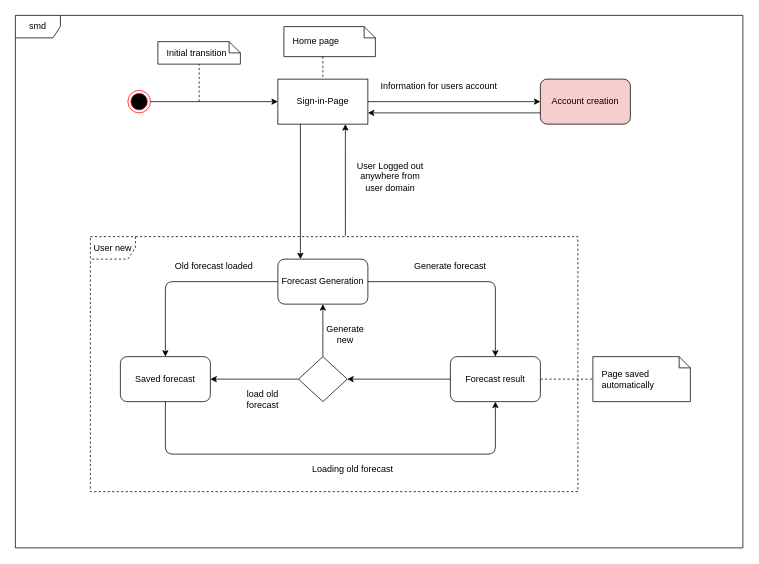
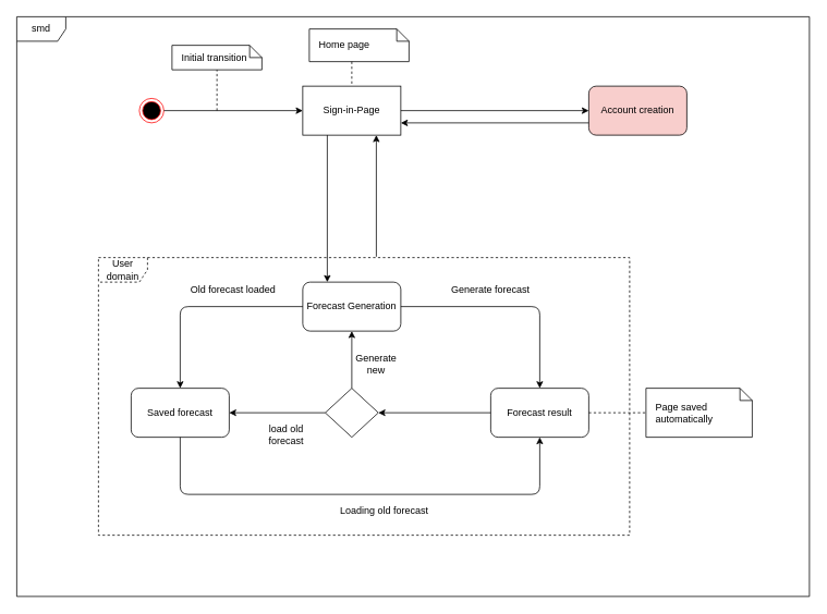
  <mxCell id="0" />
  <mxCell id="1" parent="0" />
  <mxCell id="2" value="smd" style="shape=umlFrame;whiteSpace=wrap;html=1;" vertex="1" parent="1"><mxGeometry x="20" y="20" width="970" height="710" as="geometry" /></mxCell>
  <mxCell id="3" value="" style="ellipse;html=1;shape=endState;fillColor=#000000;strokeColor=#ff0000;" vertex="1" parent="1"><mxGeometry x="170" y="120" width="30" height="30" as="geometry" /></mxCell>
  <mxCell id="4" value="" style="endArrow=classic;html=1;exitX=1;exitY=0.5;exitDx=0;exitDy=0;entryX=0;entryY=0.5;entryDx=0;entryDy=0;" edge="1" parent="1" source="3" target="5"><mxGeometry width="50" height="50" relative="1" as="geometry"><mxPoint x="370" y="215" as="sourcePoint" /><mxPoint x="420" y="165" as="targetPoint" /></mxGeometry></mxCell>
  <mxCell id="5" value="Sign-in-Page" style="whiteSpace=wrap;html=1;rounded=0;" vertex="1" parent="1"><mxGeometry x="370" y="105" width="120" height="60" as="geometry" /></mxCell>
  <mxCell id="6" value="Account creation" style="rounded=1;whiteSpace=wrap;html=1;fillColor=#f8cecc;" vertex="1" parent="1"><mxGeometry x="720" y="105" width="120" height="60" as="geometry" /></mxCell>
  <mxCell id="7" value="" style="endArrow=classic;html=1;entryX=0;entryY=0.5;entryDx=0;entryDy=0;exitX=1;exitY=0.5;exitDx=0;exitDy=0;" edge="1" parent="1" source="5" target="6"><mxGeometry width="50" height="50" relative="1" as="geometry"><mxPoint x="550" y="235" as="sourcePoint" /><mxPoint x="600" y="185" as="targetPoint" /></mxGeometry></mxCell>
  <mxCell id="8" value="" style="endArrow=classic;html=1;entryX=1;entryY=0.75;entryDx=0;entryDy=0;exitX=0;exitY=0.75;exitDx=0;exitDy=0;" edge="1" parent="1" source="6" target="5"><mxGeometry width="50" height="50" relative="1" as="geometry"><mxPoint x="530" y="245" as="sourcePoint" /><mxPoint x="580" y="195" as="targetPoint" /></mxGeometry></mxCell>
- <mxCell id="9" value="Information for users account" style="text;html=1;strokeColor=none;fillColor=none;align=center;verticalAlign=middle;whiteSpace=wrap;rounded=0;" vertex="1" parent="1"><mxGeometry x="500" y="105" width="170" height="20" as="geometry" /></mxCell>
  <mxCell id="10" value="Forecast Generation" style="rounded=1;whiteSpace=wrap;html=1;" vertex="1" parent="1"><mxGeometry x="370" y="345" width="120" height="60" as="geometry" /></mxCell>
  <mxCell id="11" value="" style="endArrow=classic;html=1;entryX=0.25;entryY=0;entryDx=0;entryDy=0;exitX=0.25;exitY=1;exitDx=0;exitDy=0;" edge="1" parent="1" source="5" target="10"><mxGeometry width="50" height="50" relative="1" as="geometry"><mxPoint x="360" y="255" as="sourcePoint" /><mxPoint x="410" y="205" as="targetPoint" /></mxGeometry></mxCell>
  <mxCell id="12" value="" style="endArrow=classic;html=1;entryX=0.75;entryY=1;entryDx=0;entryDy=0;exitX=0.508;exitY=-0.003;exitDx=0;exitDy=0;exitPerimeter=0;" edge="1" parent="1" target="5"><mxGeometry width="50" height="50" relative="1" as="geometry"><mxPoint x="460.04" y="313.89" as="sourcePoint" /><mxPoint x="540" y="255" as="targetPoint" /></mxGeometry></mxCell>
- <mxCell id="13" value="User Logged out anywhere from user domain" style="text;html=1;strokeColor=none;fillColor=none;align=center;verticalAlign=middle;whiteSpace=wrap;rounded=0;" vertex="1" parent="1"><mxGeometry x="470" y="225" width="100" height="20" as="geometry" /></mxCell>
  <mxCell id="14" value="Saved forecast" style="rounded=1;whiteSpace=wrap;html=1;" vertex="1" parent="1"><mxGeometry x="160" y="475" width="120" height="60" as="geometry" /></mxCell>
  <mxCell id="15" value="" style="endArrow=classic;html=1;entryX=0.5;entryY=0;entryDx=0;entryDy=0;exitX=0;exitY=0.5;exitDx=0;exitDy=0;" edge="1" parent="1" source="10" target="14"><mxGeometry width="50" height="50" relative="1" as="geometry"><mxPoint x="220" y="445" as="sourcePoint" /><mxPoint x="270" y="395" as="targetPoint" /><Array as="points"><mxPoint x="220" y="375" /></Array></mxGeometry></mxCell>
  <mxCell id="16" value="Old forecast loaded" style="text;html=1;strokeColor=none;fillColor=none;align=center;verticalAlign=middle;whiteSpace=wrap;rounded=0;" vertex="1" parent="1"><mxGeometry x="230" y="345" width="110" height="20" as="geometry" /></mxCell>
  <mxCell id="17" value="Forecast result" style="rounded=1;whiteSpace=wrap;html=1;" vertex="1" parent="1"><mxGeometry x="600" y="475" width="120" height="60" as="geometry" /></mxCell>
  <mxCell id="18" value="" style="endArrow=classic;html=1;entryX=0.5;entryY=0;entryDx=0;entryDy=0;exitX=1;exitY=0.5;exitDx=0;exitDy=0;" edge="1" parent="1" source="10" target="17"><mxGeometry width="50" height="50" relative="1" as="geometry"><mxPoint x="450" y="505" as="sourcePoint" /><mxPoint x="500" y="455" as="targetPoint" /><Array as="points"><mxPoint x="660" y="375" /></Array></mxGeometry></mxCell>
  <mxCell id="19" value="Generate forecast" style="text;html=1;strokeColor=none;fillColor=none;align=center;verticalAlign=middle;whiteSpace=wrap;rounded=0;" vertex="1" parent="1"><mxGeometry x="550" y="345" width="100" height="20" as="geometry" /></mxCell>
  <mxCell id="20" value="" style="endArrow=classic;html=1;exitX=0.5;exitY=1;exitDx=0;exitDy=0;entryX=0.5;entryY=1;entryDx=0;entryDy=0;" edge="1" parent="1" source="14" target="17"><mxGeometry width="50" height="50" relative="1" as="geometry"><mxPoint x="360" y="675" as="sourcePoint" /><mxPoint x="660" y="565" as="targetPoint" /><Array as="points"><mxPoint x="220" y="605" /><mxPoint x="660" y="605" /></Array></mxGeometry></mxCell>
  <mxCell id="21" value="Loading old forecast" style="text;html=1;strokeColor=none;fillColor=none;align=center;verticalAlign=middle;whiteSpace=wrap;rounded=0;" vertex="1" parent="1"><mxGeometry x="410" y="615" width="120" height="20" as="geometry" /></mxCell>
  <mxCell id="22" value="" style="rhombus;whiteSpace=wrap;html=1;" vertex="1" parent="1"><mxGeometry x="397.5" y="475" width="65" height="60" as="geometry" /></mxCell>
  <mxCell id="23" value="" style="endArrow=classic;html=1;entryX=1;entryY=0.5;entryDx=0;entryDy=0;exitX=0;exitY=0.5;exitDx=0;exitDy=0;" edge="1" parent="1" source="17" target="22"><mxGeometry width="50" height="50" relative="1" as="geometry"><mxPoint x="540" y="585" as="sourcePoint" /><mxPoint x="590" y="535" as="targetPoint" /></mxGeometry></mxCell>
  <mxCell id="24" value="" style="endArrow=classic;html=1;entryX=1;entryY=0.5;entryDx=0;entryDy=0;exitX=0;exitY=0.5;exitDx=0;exitDy=0;" edge="1" parent="1" source="22" target="14"><mxGeometry width="50" height="50" relative="1" as="geometry"><mxPoint x="330" y="585" as="sourcePoint" /><mxPoint x="380" y="535" as="targetPoint" /></mxGeometry></mxCell>
  <mxCell id="25" value="" style="endArrow=classic;html=1;entryX=0.5;entryY=1;entryDx=0;entryDy=0;exitX=0.5;exitY=0;exitDx=0;exitDy=0;" edge="1" parent="1" source="22" target="10"><mxGeometry width="50" height="50" relative="1" as="geometry"><mxPoint x="380" y="495" as="sourcePoint" /><mxPoint x="430" y="445" as="targetPoint" /></mxGeometry></mxCell>
  <mxCell id="26" value="&lt;br&gt;load old forecast" style="text;html=1;strokeColor=none;fillColor=none;align=center;verticalAlign=middle;whiteSpace=wrap;rounded=0;" vertex="1" parent="1"><mxGeometry x="310" y="515" width="80" height="20" as="geometry" /></mxCell>
  <mxCell id="27" value="Generate new" style="text;html=1;strokeColor=none;fillColor=none;align=center;verticalAlign=middle;whiteSpace=wrap;rounded=0;" vertex="1" parent="1"><mxGeometry x="440" y="435" width="40" height="20" as="geometry" /></mxCell>
  <mxCell id="28" value="Home page" style="shape=note;size=15;align=left;spacingLeft=10;html=1;whiteSpace=wrap;" vertex="1" parent="1"><mxGeometry x="378" y="35" width="122" height="40" as="geometry" /></mxCell>
  <mxCell id="29" value="" style="edgeStyle=none;endArrow=none;dashed=1;html=1;entryX=0.5;entryY=0;entryDx=0;entryDy=0;" edge="1" parent="1" target="5"><mxGeometry x="1" relative="1" as="geometry"><mxPoint x="238" y="25" as="targetPoint" /><mxPoint x="430" y="75" as="sourcePoint" /></mxGeometry></mxCell>
  <mxCell id="30" value="Page saved automatically" style="shape=note;size=15;align=left;spacingLeft=10;html=1;whiteSpace=wrap;" vertex="1" parent="1"><mxGeometry x="790" y="475" width="130" height="60" as="geometry" /></mxCell>
  <mxCell id="31" value="Initial transition" style="shape=note;size=15;align=left;spacingLeft=10;html=1;whiteSpace=wrap;" vertex="1" parent="1"><mxGeometry x="210" y="55" width="110" height="30" as="geometry" /></mxCell>
  <mxCell id="32" value="" style="endArrow=none;dashed=1;html=1;entryX=0.5;entryY=1;entryDx=0;entryDy=0;entryPerimeter=0;" edge="1" parent="1" target="31"><mxGeometry width="50" height="50" relative="1" as="geometry"><mxPoint x="265" y="135" as="sourcePoint" /><mxPoint x="290" y="165" as="targetPoint" /></mxGeometry></mxCell>
  <mxCell id="33" value="" style="endArrow=none;dashed=1;html=1;exitX=1;exitY=0.5;exitDx=0;exitDy=0;entryX=0;entryY=0.5;entryDx=0;entryDy=0;entryPerimeter=0;" edge="1" parent="1" source="17" target="30"><mxGeometry width="50" height="50" relative="1" as="geometry"><mxPoint x="770" y="585" as="sourcePoint" /><mxPoint x="820" y="535" as="targetPoint" /></mxGeometry></mxCell>
- <mxCell id="34" value="User new" style="shape=umlFrame;whiteSpace=wrap;html=1;dashed=1;" vertex="1" parent="1"><mxGeometry x="120" y="315" width="650" height="340" as="geometry" /></mxCell>
+ <mxCell id="34" value="User domain" style="shape=umlFrame;whiteSpace=wrap;html=1;dashed=1;" vertex="1" parent="1"><mxGeometry x="120" y="315" width="650" height="340" as="geometry" /></mxCell>
